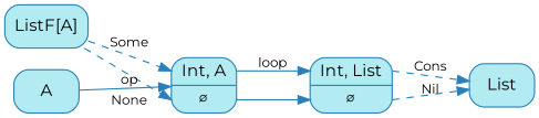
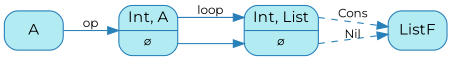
  digraph {
    fontname=Montserrat
    rankdir=LR
    splines=false
    node [color="#2980B9" fillcolor="#b2ebf2" fontcolor="#000000" fontname=Montserrat shape=rectangle style="rounded,filled"]
    edge [color="#2980B9" fontcolor="#000000" fontname=Montserrat fontsize=11 style=dashed]
    n1 [label="<cons> Int, List| <nil> ∅" shape=record]
-   List
+   List [label=ListF]
    n3 [label="<cons> Int, A| <nil> ∅" shape=record]
-   n4 [label="ListF[A]"]
    A
    n1 -> List [label=Cons tailport=cons]
    n1 -> List [label=Nil tailport=nil]
    n3 -> n1 [headport=cons label=loop tailport=cons style=""]
    n3 -> n1 [headport=nil tailport=nil style=""]
-   n4 -> n3 [headport=cons label=Some]
-   n4 -> n3 [headport=nil label=None]
    A -> n3 [label=op style=""]
  }
